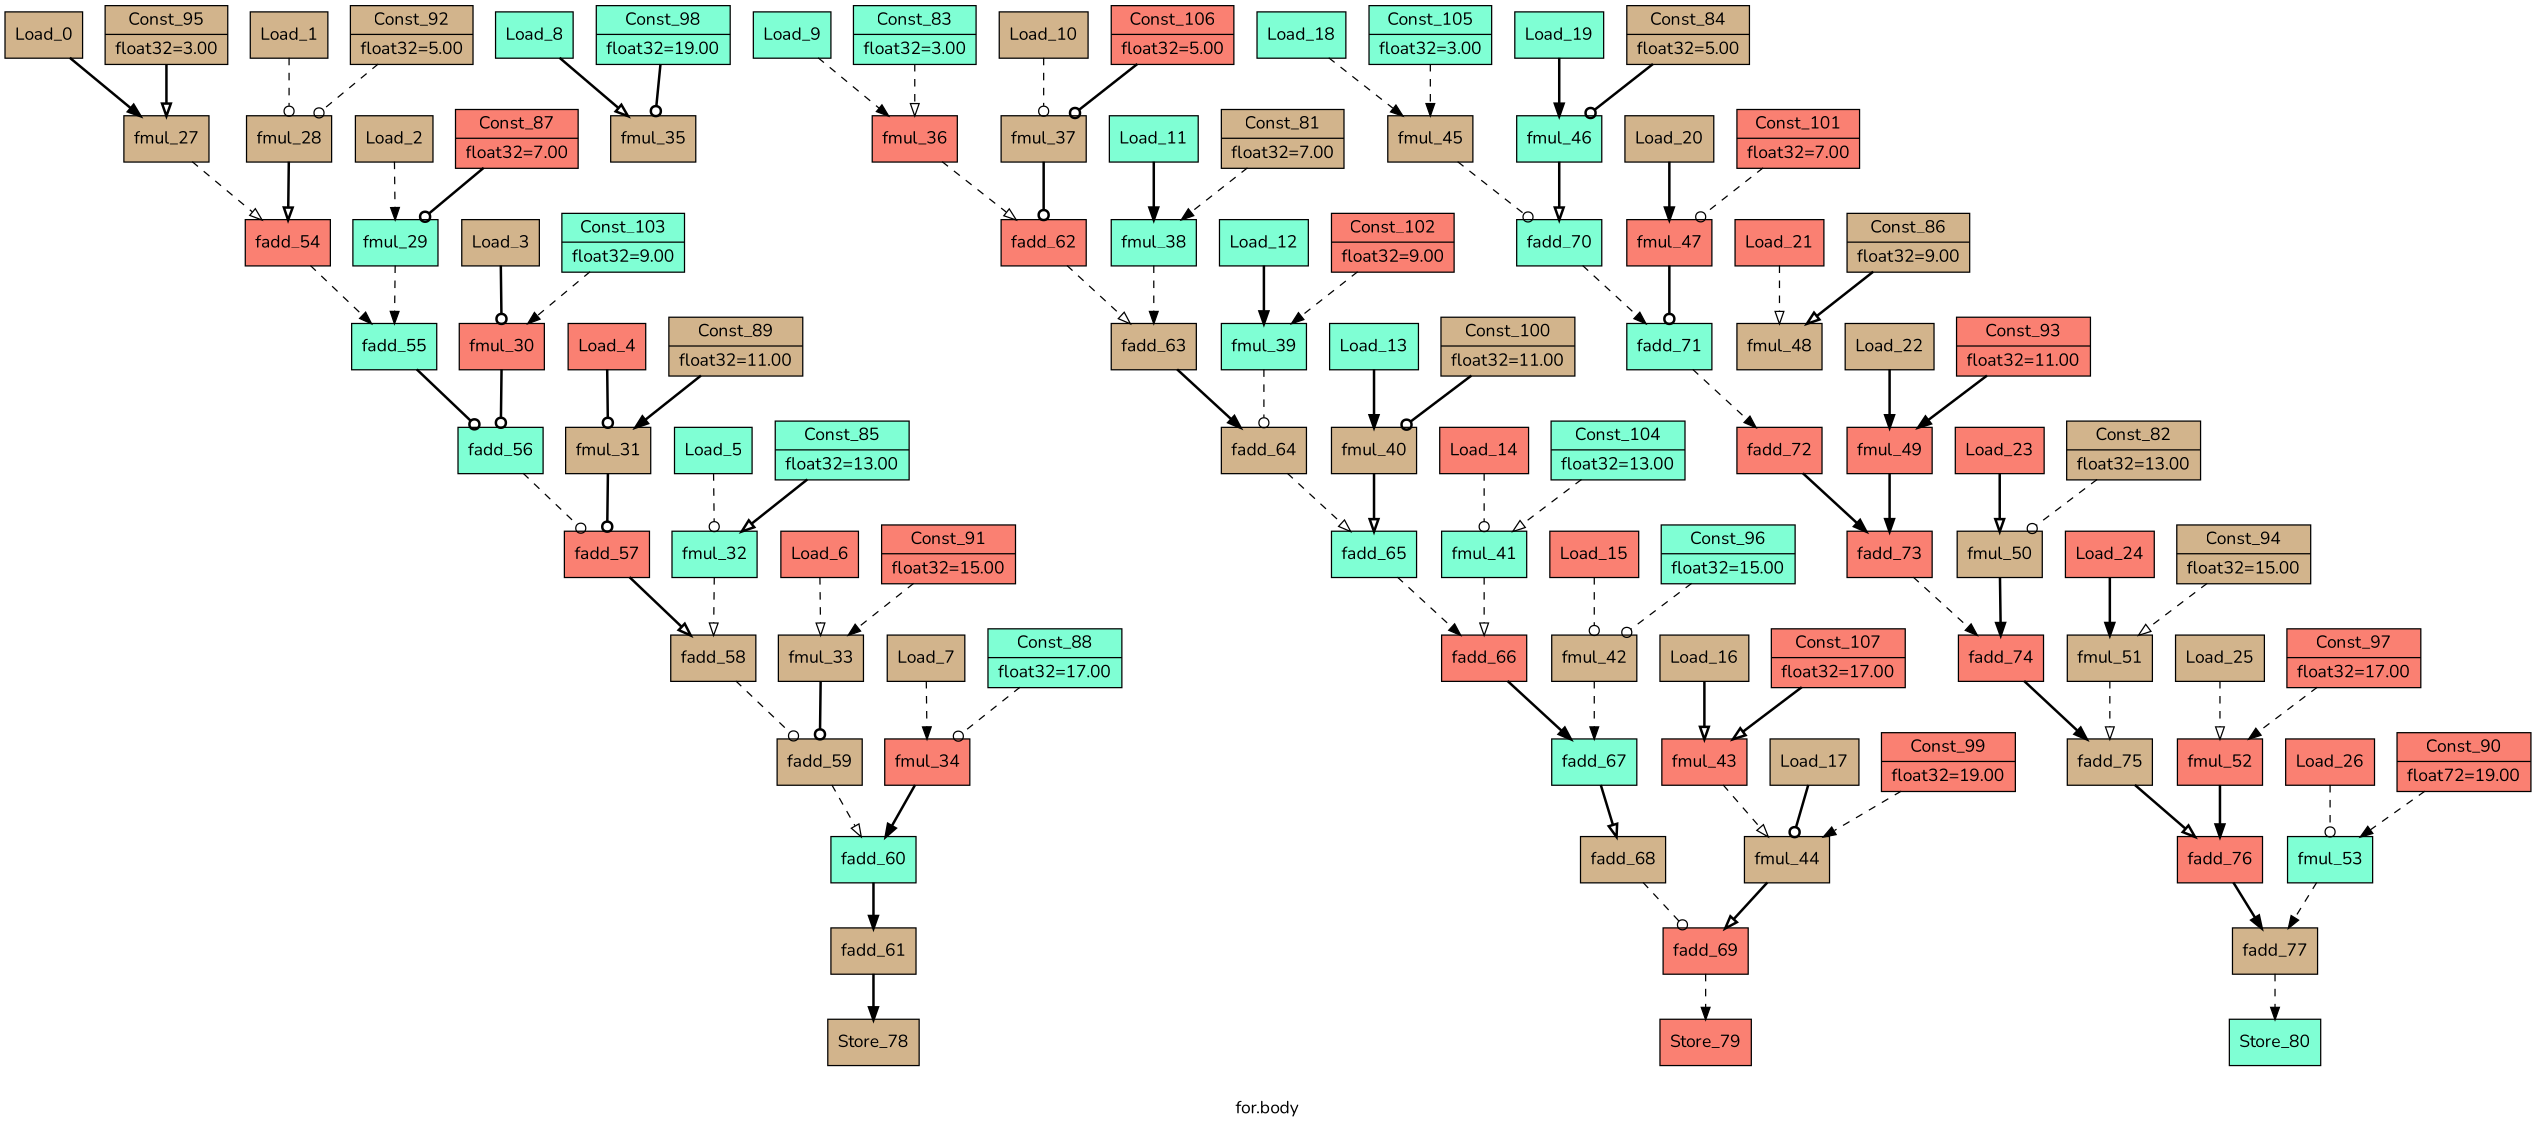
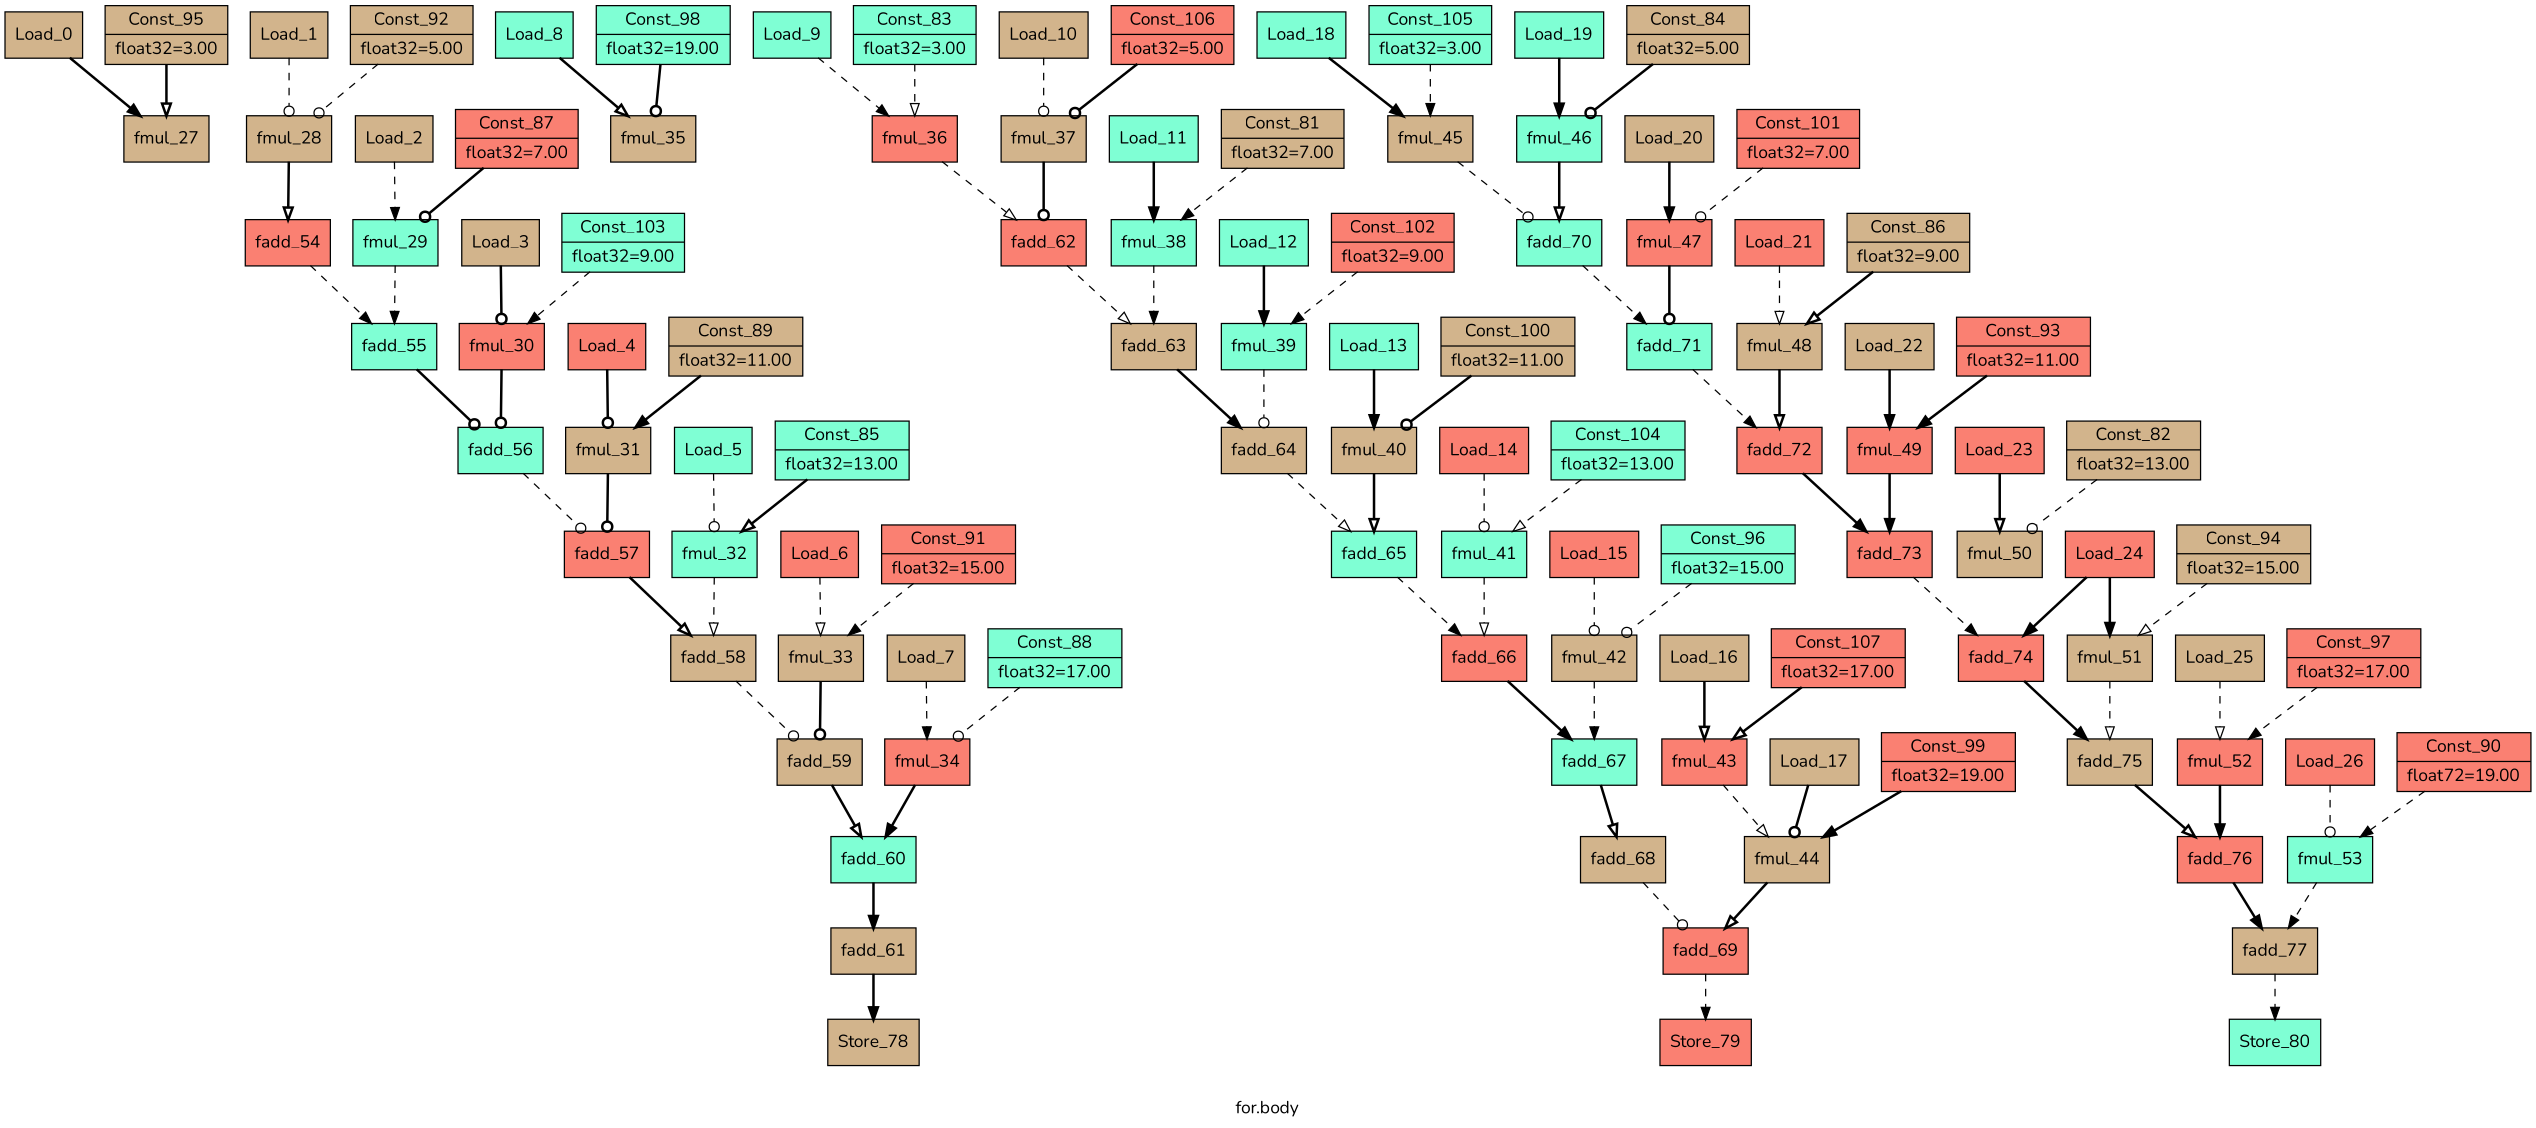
  digraph {
    fontname=Nunito
    label="for.body"
    node [fillcolor=tan fontname=Nunito opcode=input shape=record style=filled]
    edge [arrowhead=normal fontname=Nunito operand=any2input style=dashed]
    n1 [label="{Load_0}"]
    n2 [label="{fmul_27}" opcode=fmul type=op]
    n3 [fillcolor=salmon label="{fadd_54}" opcode=fadd type=op]
    n4 [fillcolor=aquamarine label="{fadd_55}" opcode=fadd type=op]
    n5 [label="{Load_1}"]
    n6 [label="{fmul_28}" opcode=fmul type=op]
    n7 [label="{Load_2}"]
    n8 [fillcolor=aquamarine label="{fmul_29}" opcode=fmul type=op]
    n9 [fillcolor=aquamarine label="{fadd_56}" opcode=fadd type=op]
    n10 [label="{Load_3}"]
    n11 [fillcolor=salmon label="{fmul_30}" opcode=fmul type=op]
    n12 [fillcolor=salmon label="{fadd_57}" opcode=fadd type=op]
    n13 [fillcolor=salmon label="{Load_4}"]
    n14 [label="{fmul_31}" opcode=fmul type=op]
    n15 [label="{fadd_58}" opcode=fadd type=op]
    n16 [fillcolor=aquamarine label="{Load_5}"]
    n17 [fillcolor=aquamarine label="{fmul_32}" opcode=fmul type=op]
    n18 [label="{fadd_59}" opcode=fadd type=op]
    n19 [fillcolor=salmon label="{Load_6}"]
    n20 [label="{fmul_33}" opcode=fmul type=op]
    n21 [fillcolor=aquamarine label="{fadd_60}" opcode=fadd type=op]
    n22 [label="{Load_7}"]
    n23 [fillcolor=salmon label="{fmul_34}" opcode=fmul type=op]
    n24 [label="{fadd_61}" opcode=fadd type=op]
    n25 [fillcolor=aquamarine label="{Load_8}"]
    n26 [label="{fmul_35}" opcode=fmul type=op]
    n27 [label="{Store_78}" opcode=output]
    n28 [fillcolor=aquamarine label="{Load_9}"]
    n29 [fillcolor=salmon label="{fmul_36}" opcode=fmul type=op]
    n30 [fillcolor=salmon label="{fadd_62}" opcode=fadd type=op]
    n31 [label="{fadd_63}" opcode=fadd type=op]
    n32 [label="{Load_10}"]
    n33 [label="{fmul_37}" opcode=fmul type=op]
    n34 [fillcolor=aquamarine label="{Load_11}"]
    n35 [fillcolor=aquamarine label="{fmul_38}" opcode=fmul type=op]
    n36 [label="{fadd_64}" opcode=fadd type=op]
    n37 [fillcolor=aquamarine label="{Load_12}"]
    n38 [fillcolor=aquamarine label="{fmul_39}" opcode=fmul type=op]
    n39 [fillcolor=aquamarine label="{fadd_65}" opcode=fadd type=op]
    n40 [fillcolor=aquamarine label="{Load_13}"]
    n41 [label="{fmul_40}" opcode=fmul type=op]
    n42 [fillcolor=salmon label="{fadd_66}" opcode=fadd type=op]
    n43 [fillcolor=salmon label="{Load_14}"]
    n44 [fillcolor=aquamarine label="{fmul_41}" opcode=fmul type=op]
    n45 [fillcolor=aquamarine label="{fadd_67}" opcode=fadd type=op]
    n46 [fillcolor=salmon label="{Load_15}"]
    n47 [label="{fmul_42}" opcode=fmul type=op]
    n48 [label="{fadd_68}" opcode=fadd type=op]
    n49 [label="{Load_16}"]
    n50 [fillcolor=salmon label="{fmul_43}" opcode=fmul type=op]
    n51 [label="{fmul_44}" opcode=fmul type=op]
    n52 [fillcolor=salmon label="{fadd_69}" opcode=fadd type=op]
    n53 [label="{Load_17}"]
    n54 [fillcolor=salmon label="{Store_79}" opcode=output]
    n55 [fillcolor=aquamarine label="{Load_18}"]
    n56 [label="{fmul_45}" opcode=fmul type=op]
    n57 [fillcolor=aquamarine label="{fadd_70}" opcode=fadd type=op]
    n58 [fillcolor=aquamarine label="{fadd_71}" opcode=fadd type=op]
    n59 [fillcolor=aquamarine label="{Load_19}"]
    n60 [fillcolor=aquamarine label="{fmul_46}" opcode=fmul type=op]
    n61 [label="{Load_20}"]
    n62 [fillcolor=salmon label="{fmul_47}" opcode=fmul type=op]
    n63 [fillcolor=salmon label="{fadd_72}" opcode=fadd type=op]
    n64 [fillcolor=salmon label="{Load_21}"]
    n65 [label="{fmul_48}" opcode=fmul type=op]
    n66 [fillcolor=salmon label="{fadd_73}" opcode=fadd type=op]
    n67 [label="{Load_22}"]
    n68 [fillcolor=salmon label="{fmul_49}" opcode=fmul type=op]
    n69 [fillcolor=salmon label="{fadd_74}" opcode=fadd type=op]
    n70 [fillcolor=salmon label="{Load_23}"]
    n71 [label="{fmul_50}" opcode=fmul type=op]
    n72 [label="{fadd_75}" opcode=fadd type=op]
    n73 [fillcolor=salmon label="{Load_24}"]
    n74 [label="{fmul_51}" opcode=fmul type=op]
    n75 [fillcolor=salmon label="{fadd_76}" opcode=fadd type=op]
    n76 [label="{Load_25}"]
    n77 [fillcolor=salmon label="{fmul_52}" opcode=fmul type=op]
    n78 [label="{fadd_77}" opcode=fadd type=op]
    n79 [fillcolor=salmon label="{Load_26}"]
    n80 [fillcolor=aquamarine label="{fmul_53}" opcode=fmul type=op]
    n81 [fillcolor=aquamarine label="{Store_80}" opcode=output]
    n82 [constVal=1 float32=7.00 label="{Const_81|float32=7.00}" opcode=const]
    n83 [constVal=1 float32=13.00 label="{Const_82|float32=13.00}" opcode=const]
    n84 [constVal=1 fillcolor=aquamarine float32=3.00 label="{Const_83|float32=3.00}" opcode=const]
    n85 [constVal=1 float32=5.00 label="{Const_84|float32=5.00}" opcode=const]
    n86 [constVal=1 fillcolor=aquamarine float32=13.00 label="{Const_85|float32=13.00}" opcode=const]
    n87 [constVal=1 float32=9.00 label="{Const_86|float32=9.00}" opcode=const]
    n88 [constVal=1 fillcolor=salmon float32=7.00 label="{Const_87|float32=7.00}" opcode=const]
    n89 [constVal=1 fillcolor=aquamarine float32=17.00 label="{Const_88|float32=17.00}" opcode=const]
    n90 [constVal=1 float32=11.00 label="{Const_89|float32=11.00}" opcode=const]
    n91 [constVal=1 fillcolor=salmon float32=19.00 label="{Const_90|float72=19.00}" opcode=const]
    n92 [constVal=1 fillcolor=salmon float32=15.00 label="{Const_91|float32=15.00}" opcode=const]
    n93 [constVal=1 float32=5.00 label="{Const_92|float32=5.00}" opcode=const]
    n94 [constVal=1 fillcolor=salmon float32=11.00 label="{Const_93|float32=11.00}" opcode=const]
    n95 [constVal=1 float32=15.00 label="{Const_94|float32=15.00}" opcode=const]
    n96 [constVal=1 float32=3.00 label="{Const_95|float32=3.00}" opcode=const]
    n97 [constVal=1 fillcolor=aquamarine float32=15.00 label="{Const_96|float32=15.00}" opcode=const]
    n98 [constVal=1 fillcolor=salmon float32=17.00 label="{Const_97|float32=17.00}" opcode=const]
    n99 [constVal=1 fillcolor=aquamarine float32=19.00 label="{Const_98|float32=19.00}" opcode=const]
    n100 [constVal=1 fillcolor=salmon float32=19.00 label="{Const_99|float32=19.00}" opcode=const]
    n101 [constVal=1 float32=11.00 label="{Const_100|float32=11.00}" opcode=const]
    n102 [constVal=1 fillcolor=salmon float32=7.00 label="{Const_101|float32=7.00}" opcode=const]
    n103 [constVal=1 fillcolor=salmon float32=9.00 label="{Const_102|float32=9.00}" opcode=const]
    n104 [constVal=1 fillcolor=aquamarine float32=9.00 label="{Const_103|float32=9.00}" opcode=const]
    n105 [constVal=1 fillcolor=aquamarine float32=13.00 label="{Const_104|float32=13.00}" opcode=const]
    n106 [constVal=1 fillcolor=aquamarine float32=3.00 label="{Const_105|float32=3.00}" opcode=const]
    n107 [constVal=1 fillcolor=salmon float32=5.00 label="{Const_106|float32=5.00}" opcode=const]
    n108 [constVal=1 fillcolor=salmon float32=17.00 label="{Const_107|float32=17.00}" opcode=const]
    n1 -> n2 [style=bold]
-   n2 -> n3 [arrowhead=onormal]
    n3 -> n4
    n4 -> n9 [arrowhead=odot style=bold]
    n5 -> n6 [arrowhead=odot]
    n6 -> n3 [arrowhead=onormal style=bold]
    n7 -> n8
    n8 -> n4
    n9 -> n12 [arrowhead=odot]
    n10 -> n11 [arrowhead=odot style=bold]
    n11 -> n9 [arrowhead=odot style=bold]
    n12 -> n15 [arrowhead=onormal style=bold]
    n13 -> n14 [arrowhead=odot style=bold]
    n14 -> n12 [arrowhead=odot style=bold]
    n15 -> n18 [arrowhead=odot]
    n16 -> n17 [arrowhead=odot]
    n17 -> n15 [arrowhead=onormal]
-   n18 -> n21 [arrowhead=onormal]
+   n18 -> n21 [arrowhead=onormal style=bold]
    n19 -> n20 [arrowhead=onormal]
    n20 -> n18 [arrowhead=odot style=bold]
    n21 -> n24 [style=bold]
    n22 -> n23
    n23 -> n21 [style=bold]
    n24 -> n27 [style=bold]
    n25 -> n26 [arrowhead=onormal style=bold]
    n28 -> n29
    n29 -> n30 [arrowhead=onormal]
    n30 -> n31 [arrowhead=onormal]
    n31 -> n36 [style=bold]
    n32 -> n33 [arrowhead=odot]
    n33 -> n30 [arrowhead=odot style=bold]
    n34 -> n35 [style=bold]
    n35 -> n31
    n36 -> n39 [arrowhead=onormal]
    n37 -> n38 [style=bold]
    n38 -> n36 [arrowhead=odot]
    n39 -> n42
    n40 -> n41 [style=bold]
    n41 -> n39 [arrowhead=onormal style=bold]
    n42 -> n45 [style=bold]
    n43 -> n44 [arrowhead=odot]
    n44 -> n42 [arrowhead=onormal]
    n45 -> n48 [arrowhead=onormal style=bold]
    n46 -> n47 [arrowhead=odot]
    n47 -> n45
    n48 -> n52 [arrowhead=odot]
    n49 -> n50 [arrowhead=onormal style=bold]
    n50 -> n51 [arrowhead=onormal]
    n51 -> n52 [arrowhead=onormal style=bold]
    n52 -> n54
    n53 -> n51 [arrowhead=odot style=bold]
-   n55 -> n56
+   n55 -> n56 [style=bold]
    n56 -> n57 [arrowhead=odot]
    n57 -> n58
    n58 -> n63
    n59 -> n60 [style=bold]
    n60 -> n57 [arrowhead=onormal style=bold]
    n61 -> n62 [style=bold]
    n62 -> n58 [arrowhead=odot style=bold]
    n63 -> n66 [style=bold]
    n64 -> n65 [arrowhead=onormal]
+   n65 -> n63 [arrowhead=onormal style=bold]
    n66 -> n69
    n67 -> n68 [style=bold]
    n68 -> n66 [style=bold]
    n69 -> n72 [style=bold]
    n70 -> n71 [arrowhead=onormal style=bold]
-   n71 -> n69 [style=bold]
+   n73 -> n69 [style=bold]
    n72 -> n75 [arrowhead=onormal style=bold]
    n73 -> n74 [style=bold]
    n74 -> n72 [arrowhead=onormal]
    n75 -> n78 [style=bold]
    n76 -> n77 [arrowhead=onormal]
    n77 -> n75 [style=bold]
    n78 -> n81
    n79 -> n80 [arrowhead=odot]
    n80 -> n78
    n82 -> n35
    n83 -> n71 [arrowhead=odot]
    n84 -> n29 [arrowhead=onormal]
    n85 -> n60 [arrowhead=odot style=bold]
    n86 -> n17 [arrowhead=onormal style=bold]
    n87 -> n65 [arrowhead=onormal style=bold]
    n88 -> n8 [arrowhead=odot style=bold]
    n89 -> n23 [arrowhead=odot]
    n90 -> n14 [style=bold]
    n91 -> n80
    n92 -> n20
    n93 -> n6 [arrowhead=odot]
    n94 -> n68 [style=bold]
    n95 -> n74 [arrowhead=onormal]
    n96 -> n2 [arrowhead=onormal style=bold]
    n97 -> n47 [arrowhead=odot]
    n98 -> n77
    n99 -> n26 [arrowhead=odot style=bold]
-   n100 -> n51
+   n100 -> n51 [style=bold]
    n101 -> n41 [arrowhead=odot style=bold]
    n102 -> n62 [arrowhead=odot]
    n103 -> n38
    n104 -> n11
    n105 -> n44 [arrowhead=onormal]
    n106 -> n56
    n107 -> n33 [arrowhead=odot style=bold]
    n108 -> n50 [arrowhead=onormal style=bold]
  }
